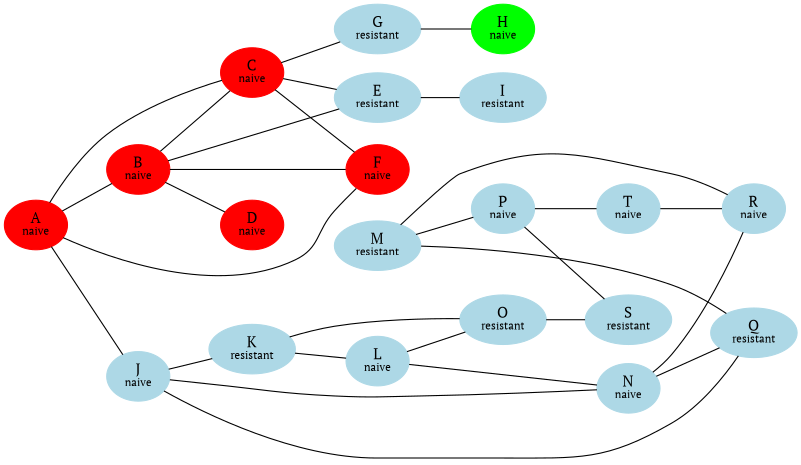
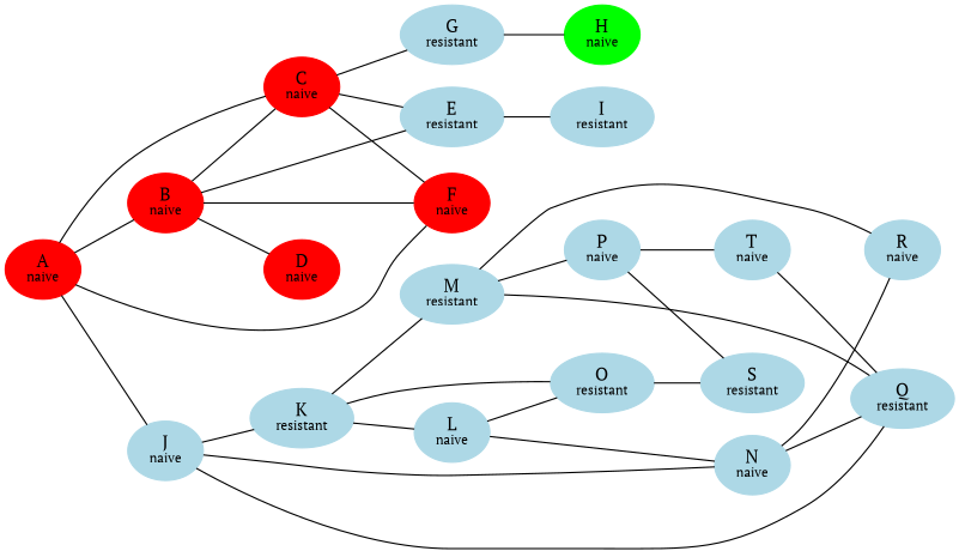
  graph {
    fontname="PT Serif"
    rankdir=LR
    node [color=lightblue fontname="PT Serif" style=filled]
    edge [fontname="PT Serif"]
    n1 [color=red label=<A<BR /><FONT POINT-SIZE="10">naive</FONT>>]
    n2 [color=red label=<B<BR /><FONT POINT-SIZE="10">naive</FONT>>]
    n3 [color=red label=<C<BR /><FONT POINT-SIZE="10">naive</FONT>>]
    n4 [color=red label=<F<BR /><FONT POINT-SIZE="10">naive</FONT>>]
    n5 [label=<J<BR /><FONT POINT-SIZE="10">naive</FONT>>]
    n6 [color=red label=<D<BR /><FONT POINT-SIZE="10">naive</FONT>>]
    n7 [label=<E<BR /><FONT POINT-SIZE="10">resistant</FONT>>]
    n8 [label=<G<BR /><FONT POINT-SIZE="10">resistant</FONT>>]
    n9 [label=<K<BR /><FONT POINT-SIZE="10">resistant</FONT>>]
    n10 [label=<N<BR /><FONT POINT-SIZE="10">naive</FONT>>]
    n11 [label=<Q<BR /><FONT POINT-SIZE="10">resistant</FONT>>]
    n12 [label=<I<BR /><FONT POINT-SIZE="10">resistant</FONT>>]
    n13 [color=green label=<H<BR /><FONT POINT-SIZE="10">naive</FONT>>]
    n14 [label=<L<BR /><FONT POINT-SIZE="10">naive</FONT>>]
    n15 [label=<M<BR /><FONT POINT-SIZE="10">resistant</FONT>>]
    n16 [label=<O<BR /><FONT POINT-SIZE="10">resistant</FONT>>]
    n17 [label=<R<BR /><FONT POINT-SIZE="10">naive</FONT>>]
    n18 [label=<P<BR /><FONT POINT-SIZE="10">naive</FONT>>]
    n19 [label=<S<BR /><FONT POINT-SIZE="10">resistant</FONT>>]
    n20 [label=<T<BR /><FONT POINT-SIZE="10">naive</FONT>>]
    n1 -- n2
    n1 -- n3
    n1 -- n4
    n1 -- n5
    n2 -- n3
    n2 -- n4
    n2 -- n6
    n2 -- n7
    n3 -- n4
    n3 -- n7
    n3 -- n8
    n5 -- n9
    n5 -- n10
    n5 -- n11
    n7 -- n12
    n8 -- n13
    n9 -- n14
+   n9 -- n15
    n9 -- n16
    n10 -- n11
    n10 -- n17
    n14 -- n10
    n14 -- n16
    n15 -- n11
    n15 -- n17
    n15 -- n18
    n16 -- n19
    n18 -- n19
    n18 -- n20
-   n20 -- n17
+   n20 -- n11
  }
